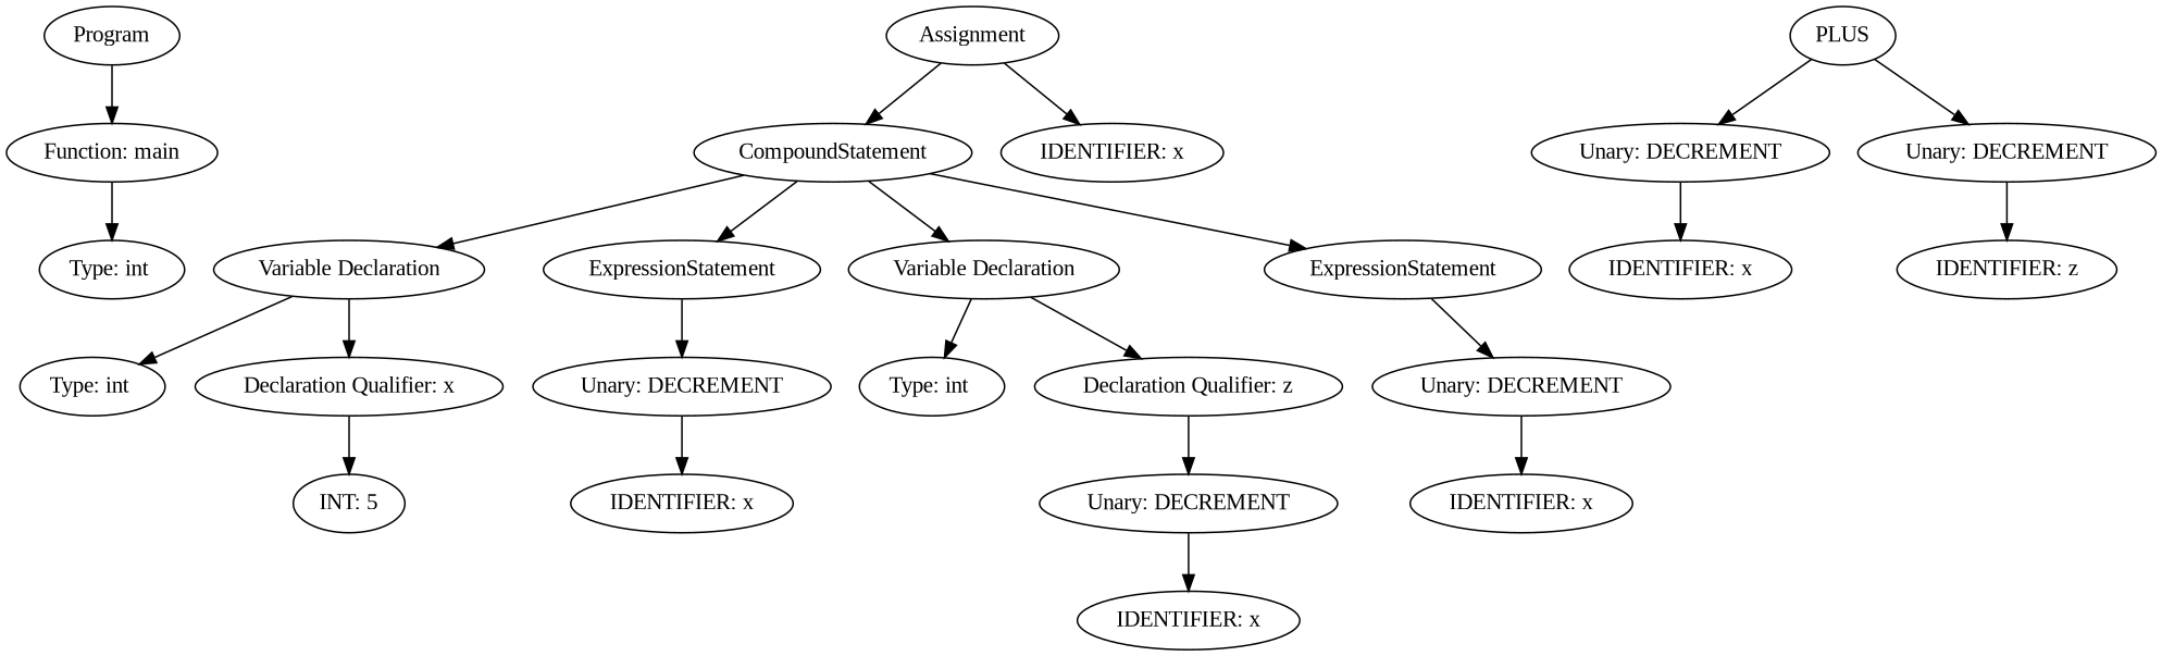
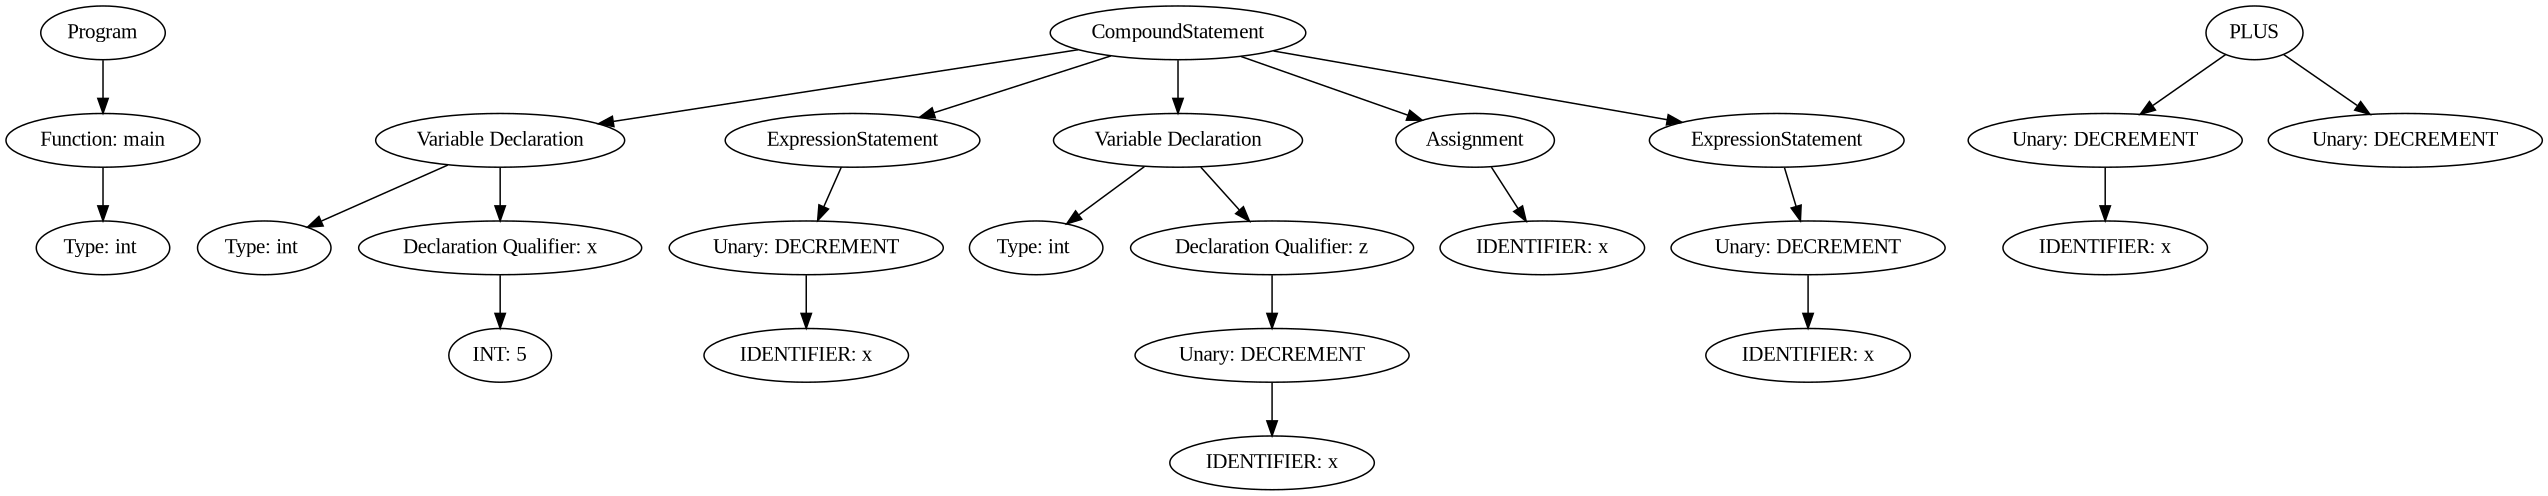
  digraph {
    fontname="Liberation Serif"
    node [fontname="Liberation Serif"]
    edge [fontname="Liberation Serif"]
    n1 [label=Program]
    n2 [label="Function: main"]
    n3 [label="Type: int "]
    n4 [label=CompoundStatement]
    n5 [label="Variable Declaration"]
    n6 [label=ExpressionStatement]
    n7 [label="Variable Declaration"]
    n8 [label=Assignment]
    n9 [label=ExpressionStatement]
    n10 [label="Type: int "]
    n11 [label="Declaration Qualifier: x"]
    n12 [label="Unary: DECREMENT"]
    n13 [label="Type: int "]
    n14 [label="Declaration Qualifier: z"]
    n15 [label="IDENTIFIER: x"]
    n16 [label="Unary: DECREMENT"]
    n17 [label="INT: 5"]
    n18 [label="IDENTIFIER: x"]
    n19 [label="Unary: DECREMENT"]
    n20 [label="IDENTIFIER: x"]
    n21 [label=PLUS]
    n22 [label="Unary: DECREMENT"]
    n23 [label="Unary: DECREMENT"]
    n24 [label="IDENTIFIER: x"]
-   n25 [label="IDENTIFIER: z"]
    n26 [label="IDENTIFIER: x"]
    n1 -> n2
    n2 -> n3
    n4 -> n5
    n4 -> n6
    n4 -> n7
-   n8 -> n4
+   n4 -> n8
    n4 -> n9
    n5 -> n10
    n5 -> n11
    n6 -> n12
    n7 -> n13
    n7 -> n14
    n8 -> n15
    n9 -> n16
    n11 -> n17
    n12 -> n18
    n14 -> n19
    n16 -> n26
    n19 -> n20
    n21 -> n22
    n21 -> n23
    n22 -> n24
-   n23 -> n25
  }
